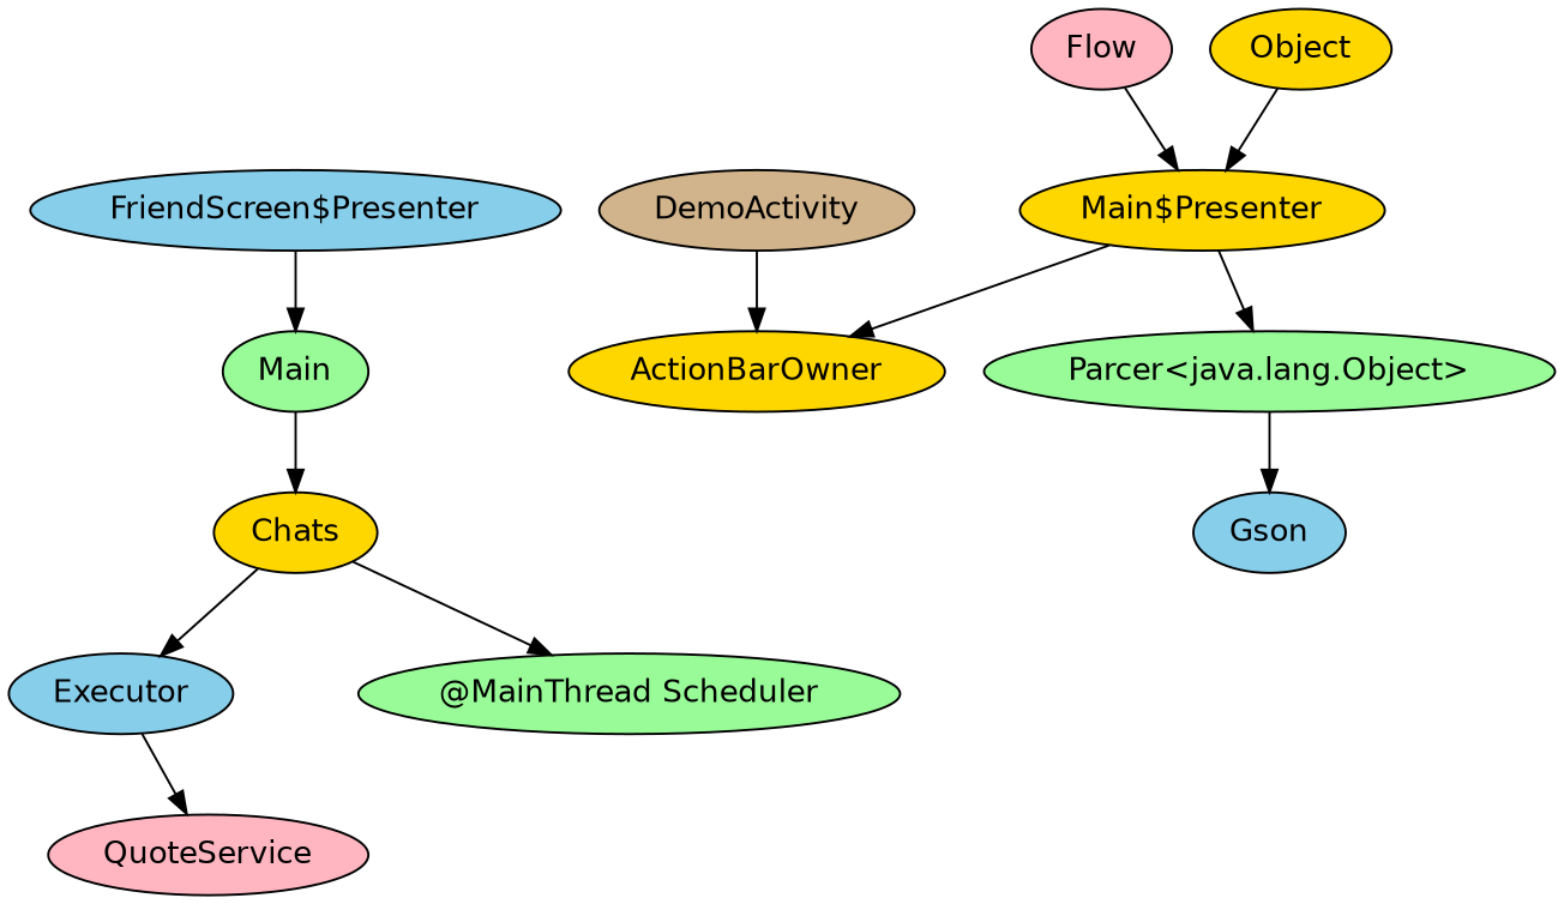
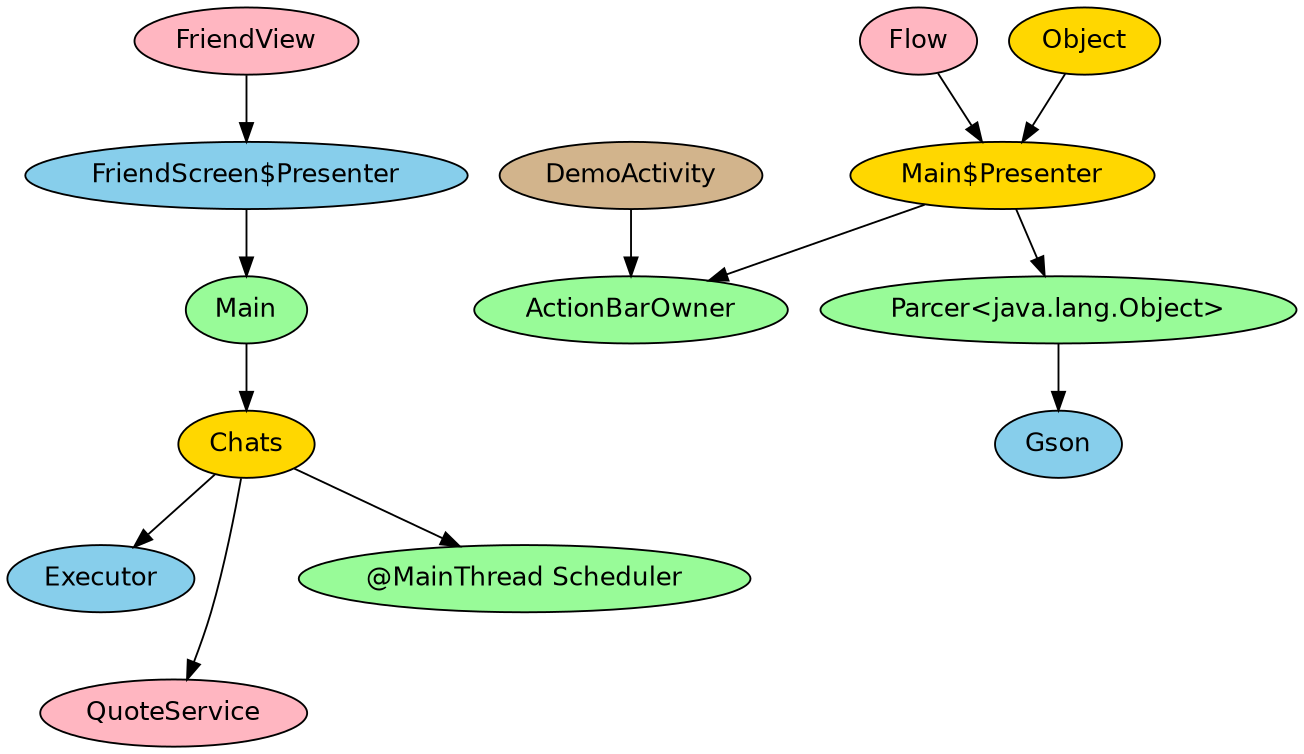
  digraph {
    concentrate=true
    fontname="DejaVu Sans"
    node [fillcolor=palegreen fontname="DejaVu Sans" style=filled]
    edge [fontname="DejaVu Sans"]
    Chats [fillcolor=gold]
    Executor [fillcolor=skyblue]
    QuoteService [fillcolor=lightpink]
    n4 [label="@MainThread Scheduler"]
    DemoActivity [fillcolor=tan]
-   ActionBarOwner [fillcolor=gold]
+   ActionBarOwner
    n7 [fillcolor=gold label="Main$Presenter"]
    n8 [label="Parcer<java.lang.Object>"]
    Gson [fillcolor=skyblue]
    Flow [fillcolor=lightpink]
    n11 [fillcolor=skyblue label="FriendScreen$Presenter"]
    n12 [label=Main]
+   FriendView [fillcolor=lightpink]
    n14 [fillcolor=gold label=Object]
    Chats -> Executor
-   Executor -> QuoteService
+   Chats -> QuoteService
    Chats -> n4
    DemoActivity -> ActionBarOwner
    n7 -> ActionBarOwner
    n7 -> n8
    n8 -> Gson
    Flow -> n7
    n11 -> n12
    n12 -> Chats
+   FriendView -> n11
    n14 -> n7
  }
